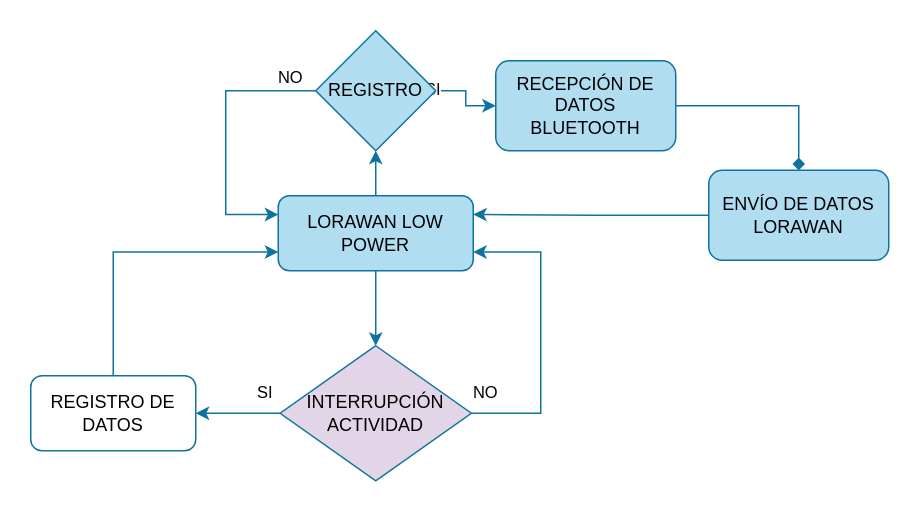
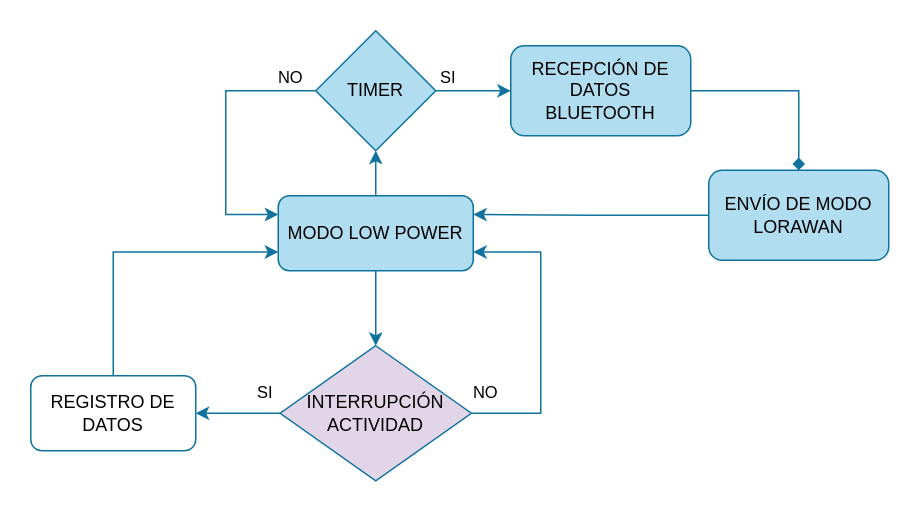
  <mxCell id="0" />
  <mxCell id="1" parent="0" />
  <mxCell id="2" style="edgeStyle=orthogonalEdgeStyle;rounded=0;orthogonalLoop=1;jettySize=auto;html=1;exitX=0.5;exitY=1;exitDx=0;exitDy=0;entryX=0.5;entryY=0;entryDx=0;entryDy=0;fillColor=#b1ddf0;strokeColor=#10739e;" edge="1" parent="1" source="4" target="13"><mxGeometry relative="1" as="geometry" /></mxCell>
  <mxCell id="3" style="edgeStyle=orthogonalEdgeStyle;rounded=0;orthogonalLoop=1;jettySize=auto;html=1;exitX=0.5;exitY=0;exitDx=0;exitDy=0;entryX=0.5;entryY=1;entryDx=0;entryDy=0;fillColor=#b1ddf0;strokeColor=#10739e;" edge="1" parent="1" source="4" target="18"><mxGeometry relative="1" as="geometry" /></mxCell>
- <mxCell id="4" value="LORAWAN LOW POWER" style="rounded=1;whiteSpace=wrap;html=1;fillColor=#b1ddf0;strokeColor=#10739e;" vertex="1" parent="1"><mxGeometry x="185" y="130" width="130" height="50" as="geometry" /></mxCell>
+ <mxCell id="4" value="MODO LOW POWER" style="rounded=1;whiteSpace=wrap;html=1;fillColor=#b1ddf0;strokeColor=#10739e;" vertex="1" parent="1"><mxGeometry x="185" y="130" width="130" height="50" as="geometry" /></mxCell>
  <mxCell id="5" style="edgeStyle=orthogonalEdgeStyle;rounded=0;orthogonalLoop=1;jettySize=auto;html=1;exitX=1;exitY=0.5;exitDx=0;exitDy=0;entryX=0.5;entryY=0;entryDx=0;entryDy=0;fillColor=#b1ddf0;strokeColor=#10739e;endArrow=diamond;" edge="1" parent="1" source="6" target="20"><mxGeometry relative="1" as="geometry" /></mxCell>
- <mxCell id="6" value="RECEPCIÓN DE DATOS&lt;br&gt;BLUETOOTH" style="rounded=1;whiteSpace=wrap;html=1;fillColor=#b1ddf0;strokeColor=#10739e;" vertex="1" parent="1"><mxGeometry x="330" y="40" width="120" height="60" as="geometry" /></mxCell>
+ <mxCell id="6" value="RECEPCIÓN DE DATOS&lt;br&gt;BLUETOOTH" style="rounded=1;whiteSpace=wrap;html=1;fillColor=#b1ddf0;strokeColor=#10739e;" vertex="1" parent="1"><mxGeometry x="340" y="30" width="120" height="60" as="geometry" /></mxCell>
  <mxCell id="7" style="edgeStyle=orthogonalEdgeStyle;rounded=0;orthogonalLoop=1;jettySize=auto;html=1;exitX=0.5;exitY=0;exitDx=0;exitDy=0;entryX=0;entryY=0.75;entryDx=0;entryDy=0;fillColor=#b1ddf0;strokeColor=#10739e;" edge="1" parent="1" source="8" target="4"><mxGeometry relative="1" as="geometry" /></mxCell>
  <mxCell id="8" value="REGISTRO DE DATOS" style="rounded=1;whiteSpace=wrap;html=1;fillColor=#ffffff;strokeColor=#10739e;" vertex="1" parent="1"><mxGeometry x="20" y="250" width="110" height="50" as="geometry" /></mxCell>
  <mxCell id="9" style="edgeStyle=orthogonalEdgeStyle;rounded=0;orthogonalLoop=1;jettySize=auto;html=1;exitX=1;exitY=0.5;exitDx=0;exitDy=0;entryX=1;entryY=0.75;entryDx=0;entryDy=0;fillColor=#b1ddf0;strokeColor=#10739e;" edge="1" parent="1" source="13" target="4"><mxGeometry relative="1" as="geometry"><Array as="points"><mxPoint x="360" y="275" /><mxPoint x="360" y="168" /></Array></mxGeometry></mxCell>
  <mxCell id="10" value="NO" style="edgeLabel;html=1;align=center;verticalAlign=middle;resizable=0;points=[];" vertex="1" connectable="0" parent="9"><mxGeometry x="-0.777" relative="1" as="geometry"><mxPoint x="-13.02" y="-15" as="offset" /></mxGeometry></mxCell>
  <mxCell id="11" style="edgeStyle=orthogonalEdgeStyle;rounded=0;orthogonalLoop=1;jettySize=auto;html=1;exitX=0;exitY=0.5;exitDx=0;exitDy=0;entryX=1;entryY=0.5;entryDx=0;entryDy=0;fillColor=#b1ddf0;strokeColor=#10739e;" edge="1" parent="1" source="13" target="8"><mxGeometry relative="1" as="geometry" /></mxCell>
  <mxCell id="12" value="SI" style="edgeLabel;html=1;align=center;verticalAlign=middle;resizable=0;points=[];" vertex="1" connectable="0" parent="11"><mxGeometry x="-0.248" relative="1" as="geometry"><mxPoint x="10.09" y="-15" as="offset" /></mxGeometry></mxCell>
  <mxCell id="13" value="INTERRUPCIÓN&lt;br&gt;ACTIVIDAD" style="rhombus;whiteSpace=wrap;html=1;fillColor=#e1d5e7;strokeColor=#10739e;" vertex="1" parent="1"><mxGeometry x="186.25" y="230" width="127.5" height="90" as="geometry" /></mxCell>
  <mxCell id="14" style="edgeStyle=orthogonalEdgeStyle;rounded=0;orthogonalLoop=1;jettySize=auto;html=1;exitX=0;exitY=0.5;exitDx=0;exitDy=0;entryX=0;entryY=0.25;entryDx=0;entryDy=0;fillColor=#b1ddf0;strokeColor=#10739e;" edge="1" parent="1" source="18" target="4"><mxGeometry relative="1" as="geometry"><Array as="points"><mxPoint x="150" y="60" /><mxPoint x="150" y="143" /></Array></mxGeometry></mxCell>
  <mxCell id="15" value="NO" style="edgeLabel;html=1;align=center;verticalAlign=middle;resizable=0;points=[];" vertex="1" connectable="0" parent="14"><mxGeometry x="-0.795" y="1" relative="1" as="geometry"><mxPoint y="-10.99" as="offset" /></mxGeometry></mxCell>
  <mxCell id="16" style="edgeStyle=orthogonalEdgeStyle;rounded=0;orthogonalLoop=1;jettySize=auto;html=1;exitX=1;exitY=0.5;exitDx=0;exitDy=0;entryX=0;entryY=0.5;entryDx=0;entryDy=0;fillColor=#b1ddf0;strokeColor=#10739e;" edge="1" parent="1" source="18" target="6"><mxGeometry relative="1" as="geometry" /></mxCell>
  <mxCell id="17" value="SI" style="edgeLabel;html=1;align=center;verticalAlign=middle;resizable=0;points=[];" vertex="1" connectable="0" parent="16"><mxGeometry x="0.148" y="-1" relative="1" as="geometry"><mxPoint x="-21.47" y="-11" as="offset" /></mxGeometry></mxCell>
- <mxCell id="18" value="REGISTRO" style="rhombus;whiteSpace=wrap;html=1;fillColor=#b1ddf0;strokeColor=#10739e;" vertex="1" parent="1"><mxGeometry x="210" y="20" width="80" height="80" as="geometry" /></mxCell>
+ <mxCell id="18" value="TIMER" style="rhombus;whiteSpace=wrap;html=1;fillColor=#b1ddf0;strokeColor=#10739e;" vertex="1" parent="1"><mxGeometry x="210" y="20" width="80" height="80" as="geometry" /></mxCell>
  <mxCell id="19" style="edgeStyle=orthogonalEdgeStyle;rounded=0;orthogonalLoop=1;jettySize=auto;html=1;exitX=0;exitY=0.5;exitDx=0;exitDy=0;entryX=1;entryY=0.25;entryDx=0;entryDy=0;fillColor=#b1ddf0;strokeColor=#10739e;" edge="1" parent="1" source="20" target="4"><mxGeometry relative="1" as="geometry" /></mxCell>
- <mxCell id="20" value="ENVÍO DE DATOS LORAWAN" style="rounded=1;whiteSpace=wrap;html=1;fillColor=#b1ddf0;strokeColor=#10739e;" vertex="1" parent="1"><mxGeometry x="472" y="113" width="120" height="60" as="geometry" /></mxCell>
+ <mxCell id="20" value="ENVÍO DE MODO LORAWAN" style="rounded=1;whiteSpace=wrap;html=1;fillColor=#b1ddf0;strokeColor=#10739e;" vertex="1" parent="1"><mxGeometry x="472" y="113" width="120" height="60" as="geometry" /></mxCell>
